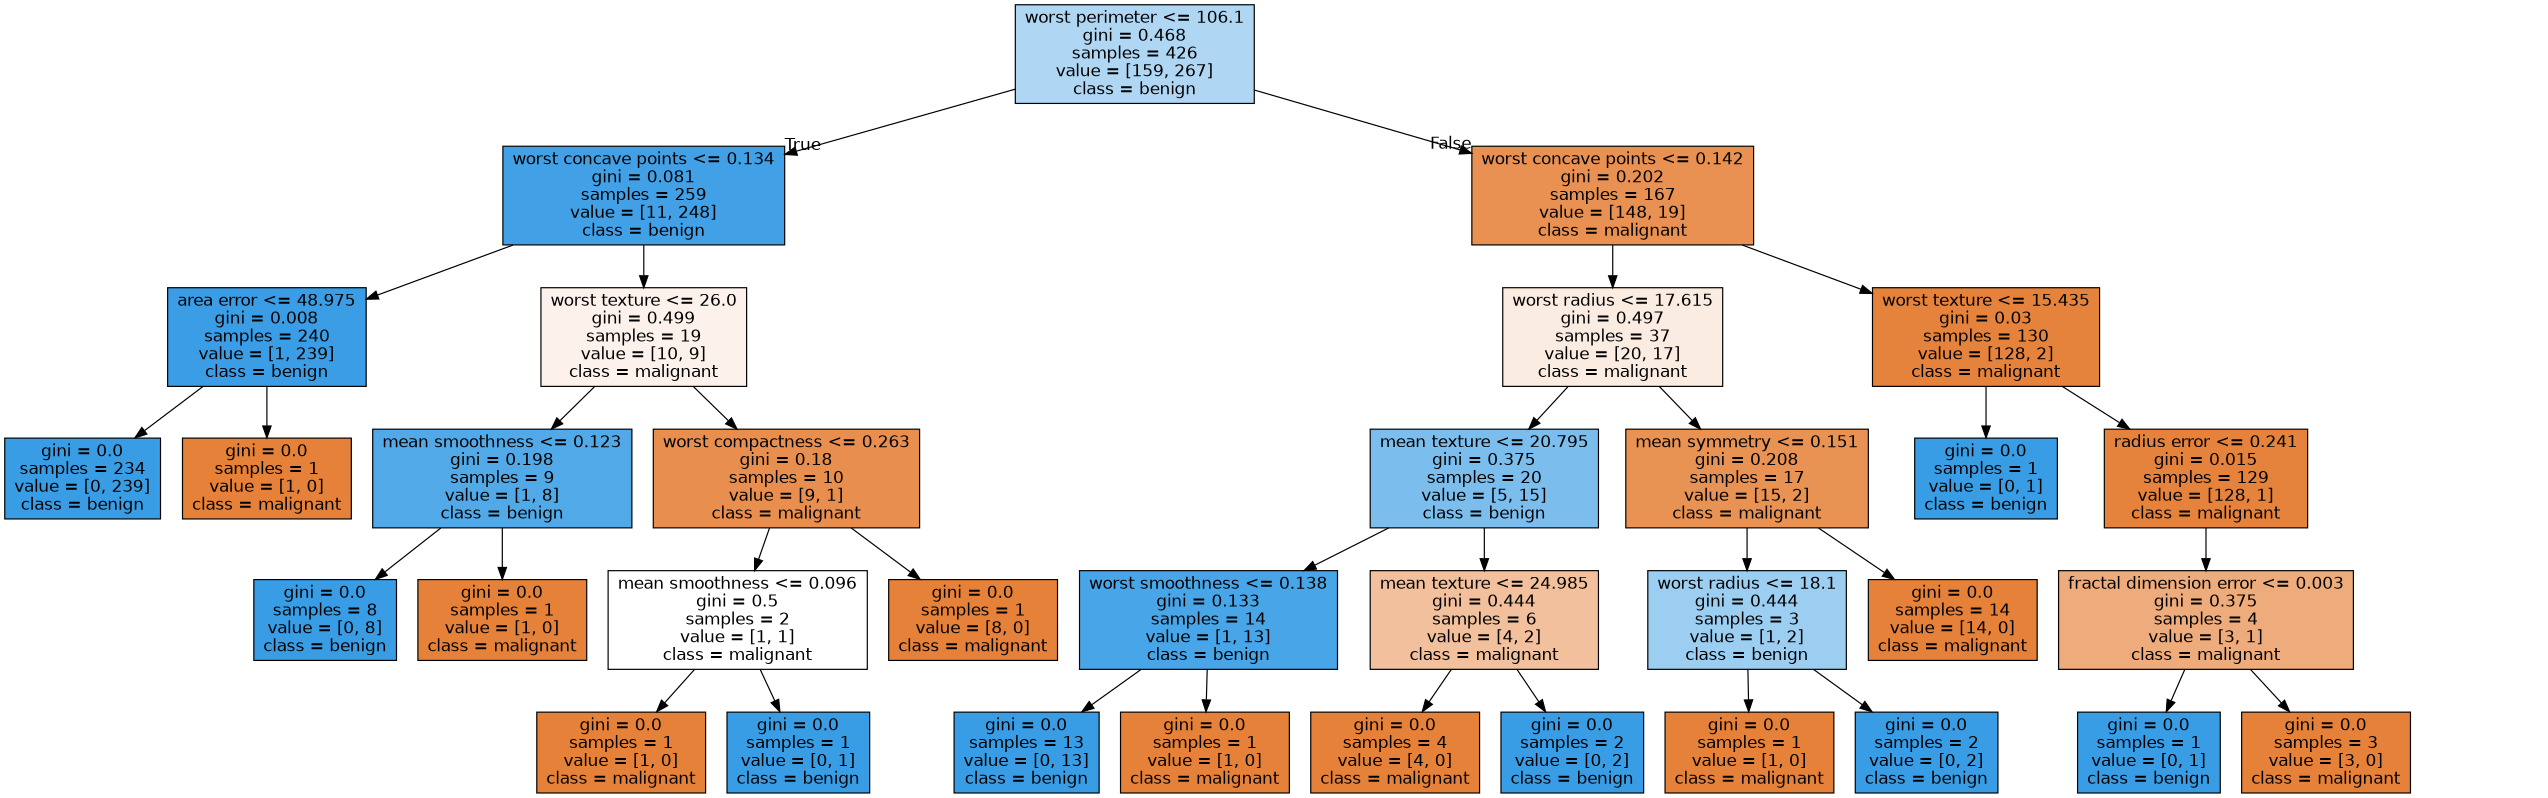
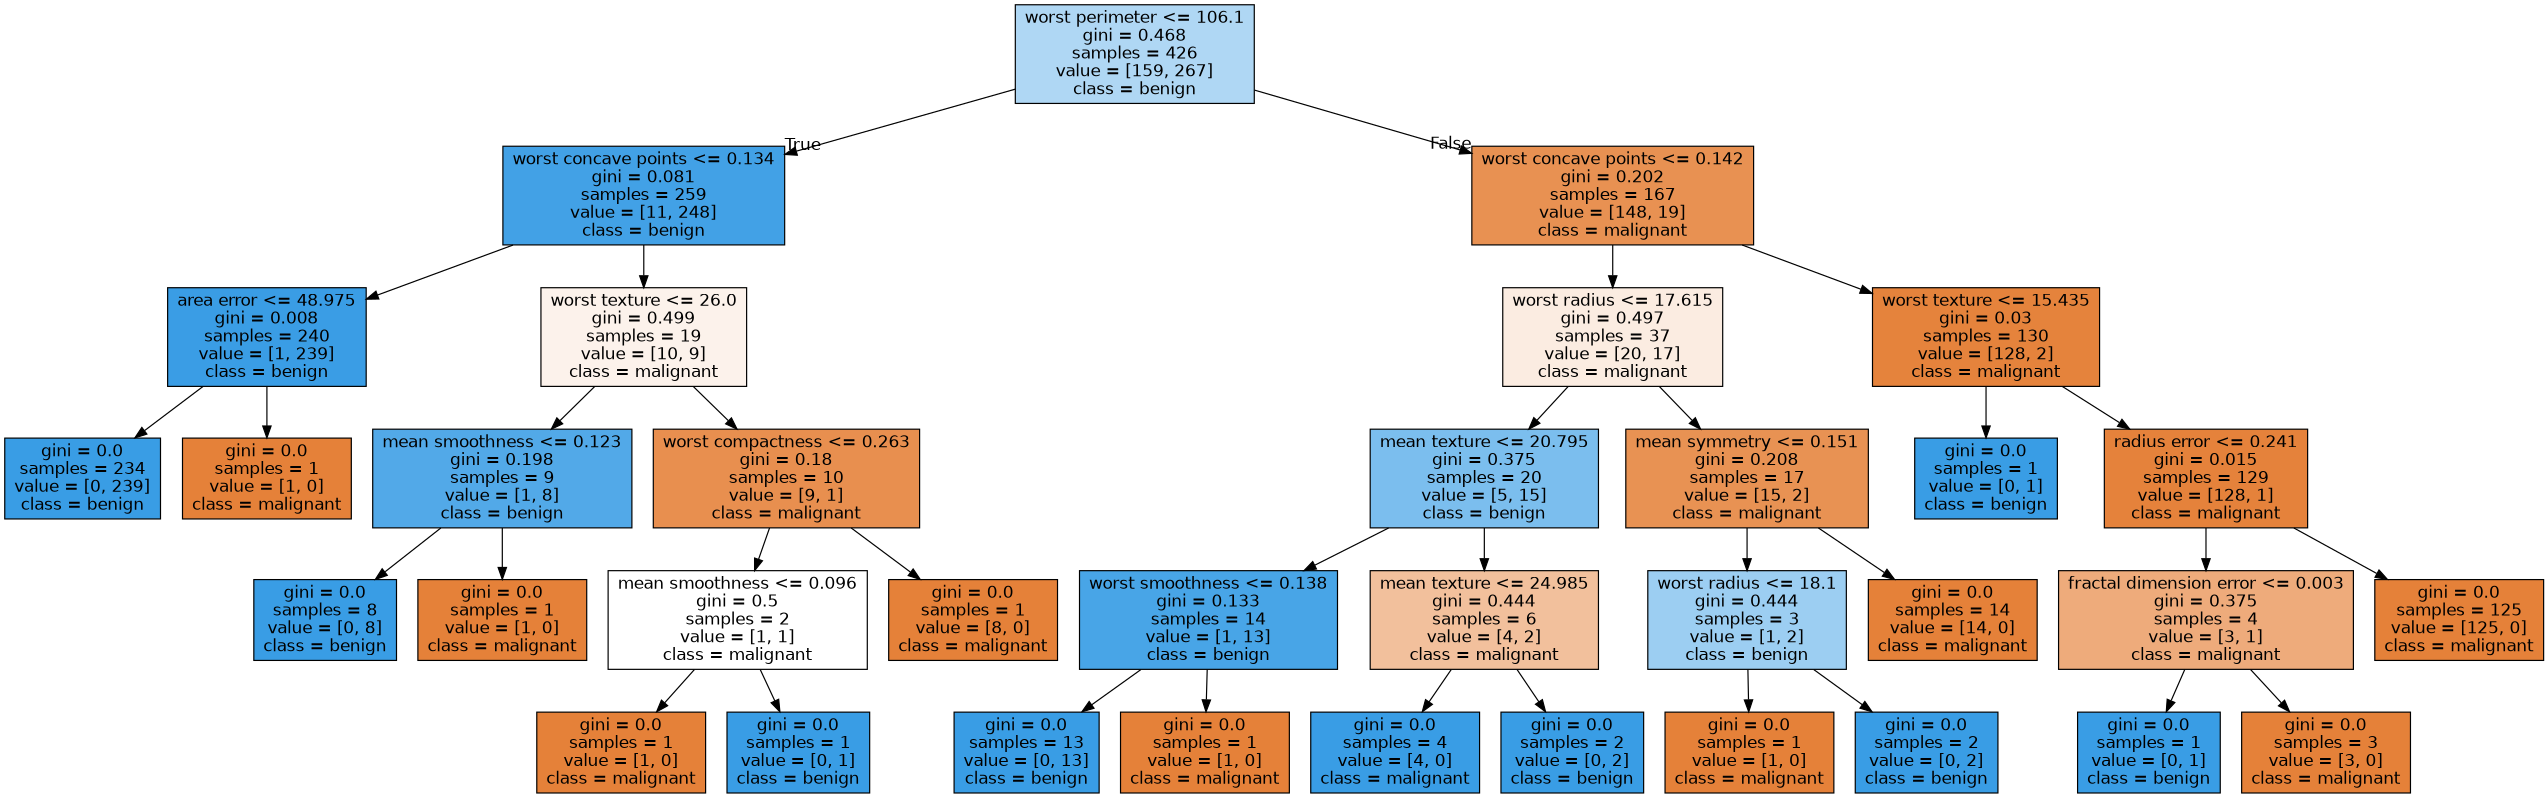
  digraph {
    node [color=black fillcolor="#e58139" fontname=helvetica shape=box style=filled]
    edge [fontname=helvetica]
    n1 [fillcolor="#afd7f4" label="worst perimeter <= 106.1\ngini = 0.468\nsamples = 426\nvalue = [159, 267]\nclass = benign"]
    n2 [fillcolor="#42a1e6" label="worst concave points <= 0.134\ngini = 0.081\nsamples = 259\nvalue = [11, 248]\nclass = benign"]
    n3 [fillcolor="#e89152" label="worst concave points <= 0.142\ngini = 0.202\nsamples = 167\nvalue = [148, 19]\nclass = malignant"]
    n4 [fillcolor="#3a9de5" label="area error <= 48.975\ngini = 0.008\nsamples = 240\nvalue = [1, 239]\nclass = benign"]
    n5 [fillcolor="#fcf2eb" label="worst texture <= 26.0\ngini = 0.499\nsamples = 19\nvalue = [10, 9]\nclass = malignant"]
    n6 [fillcolor="#fbece1" label="worst radius <= 17.615\ngini = 0.497\nsamples = 37\nvalue = [20, 17]\nclass = malignant"]
    n7 [fillcolor="#e5833c" label="worst texture <= 15.435\ngini = 0.03\nsamples = 130\nvalue = [128, 2]\nclass = malignant"]
    n8 [fillcolor="#399de5" label="gini = 0.0\nsamples = 234\nvalue = [0, 239]\nclass = benign"]
    n9 [label="gini = 0.0\nsamples = 1\nvalue = [1, 0]\nclass = malignant"]
    n10 [fillcolor="#52a9e8" label="mean smoothness <= 0.123\ngini = 0.198\nsamples = 9\nvalue = [1, 8]\nclass = benign"]
    n11 [fillcolor="#e88f4f" label="worst compactness <= 0.263\ngini = 0.18\nsamples = 10\nvalue = [9, 1]\nclass = malignant"]
    n12 [fillcolor="#399de5" label="gini = 0.0\nsamples = 8\nvalue = [0, 8]\nclass = benign"]
    n13 [label="gini = 0.0\nsamples = 1\nvalue = [1, 0]\nclass = malignant"]
    n14 [fillcolor="#ffffff" label="mean smoothness <= 0.096\ngini = 0.5\nsamples = 2\nvalue = [1, 1]\nclass = malignant"]
    n15 [label="gini = 0.0\nsamples = 1\nvalue = [8, 0]\nclass = malignant"]
    n16 [label="gini = 0.0\nsamples = 1\nvalue = [1, 0]\nclass = malignant"]
    n17 [fillcolor="#399de5" label="gini = 0.0\nsamples = 1\nvalue = [0, 1]\nclass = benign"]
    n18 [fillcolor="#7bbeee" label="mean texture <= 20.795\ngini = 0.375\nsamples = 20\nvalue = [5, 15]\nclass = benign"]
    n19 [fillcolor="#e89253" label="mean symmetry <= 0.151\ngini = 0.208\nsamples = 17\nvalue = [15, 2]\nclass = malignant"]
    n20 [fillcolor="#399de5" label="gini = 0.0\nsamples = 1\nvalue = [0, 1]\nclass = benign"]
    n21 [fillcolor="#e5823b" label="radius error <= 0.241\ngini = 0.015\nsamples = 129\nvalue = [128, 1]\nclass = malignant"]
    n22 [fillcolor="#48a5e7" label="worst smoothness <= 0.138\ngini = 0.133\nsamples = 14\nvalue = [1, 13]\nclass = benign"]
    n23 [fillcolor="#f2c09c" label="mean texture <= 24.985\ngini = 0.444\nsamples = 6\nvalue = [4, 2]\nclass = malignant"]
    n24 [fillcolor="#9ccef2" label="worst radius <= 18.1\ngini = 0.444\nsamples = 3\nvalue = [1, 2]\nclass = benign"]
    n25 [label="gini = 0.0\nsamples = 14\nvalue = [14, 0]\nclass = malignant"]
    n26 [fillcolor="#399de5" label="gini = 0.0\nsamples = 13\nvalue = [0, 13]\nclass = benign"]
    n27 [label="gini = 0.0\nsamples = 1\nvalue = [1, 0]\nclass = malignant"]
-   n28 [label="gini = 0.0\nsamples = 4\nvalue = [4, 0]\nclass = malignant"]
+   n28 [fillcolor="#399de5" label="gini = 0.0\nsamples = 4\nvalue = [4, 0]\nclass = malignant"]
    n29 [fillcolor="#399de5" label="gini = 0.0\nsamples = 2\nvalue = [0, 2]\nclass = benign"]
    n30 [label="gini = 0.0\nsamples = 1\nvalue = [1, 0]\nclass = malignant"]
    n31 [fillcolor="#399de5" label="gini = 0.0\nsamples = 2\nvalue = [0, 2]\nclass = benign"]
    n32 [fillcolor="#eeab7b" label="fractal dimension error <= 0.003\ngini = 0.375\nsamples = 4\nvalue = [3, 1]\nclass = malignant"]
+   n33 [label="gini = 0.0\nsamples = 125\nvalue = [125, 0]\nclass = malignant"]
    n34 [fillcolor="#399de5" label="gini = 0.0\nsamples = 1\nvalue = [0, 1]\nclass = benign"]
    n35 [label="gini = 0.0\nsamples = 3\nvalue = [3, 0]\nclass = malignant"]
    n1 -> n2 [headlabel=True labelangle=45 labeldistance=2.5]
    n1 -> n3 [headlabel=False labelangle=-45 labeldistance=2.5]
    n2 -> n4
    n2 -> n5
    n3 -> n6
    n3 -> n7
    n4 -> n8
    n4 -> n9
    n5 -> n10
    n5 -> n11
    n6 -> n18
    n6 -> n19
    n7 -> n20
    n7 -> n21
    n10 -> n12
    n10 -> n13
    n11 -> n14
    n11 -> n15
    n14 -> n16
    n14 -> n17
    n18 -> n22
    n18 -> n23
    n19 -> n24
    n19 -> n25
    n21 -> n32
+   n21 -> n33
    n22 -> n26
    n22 -> n27
    n23 -> n28
    n23 -> n29
    n24 -> n30
    n24 -> n31
    n32 -> n34
    n32 -> n35
  }
